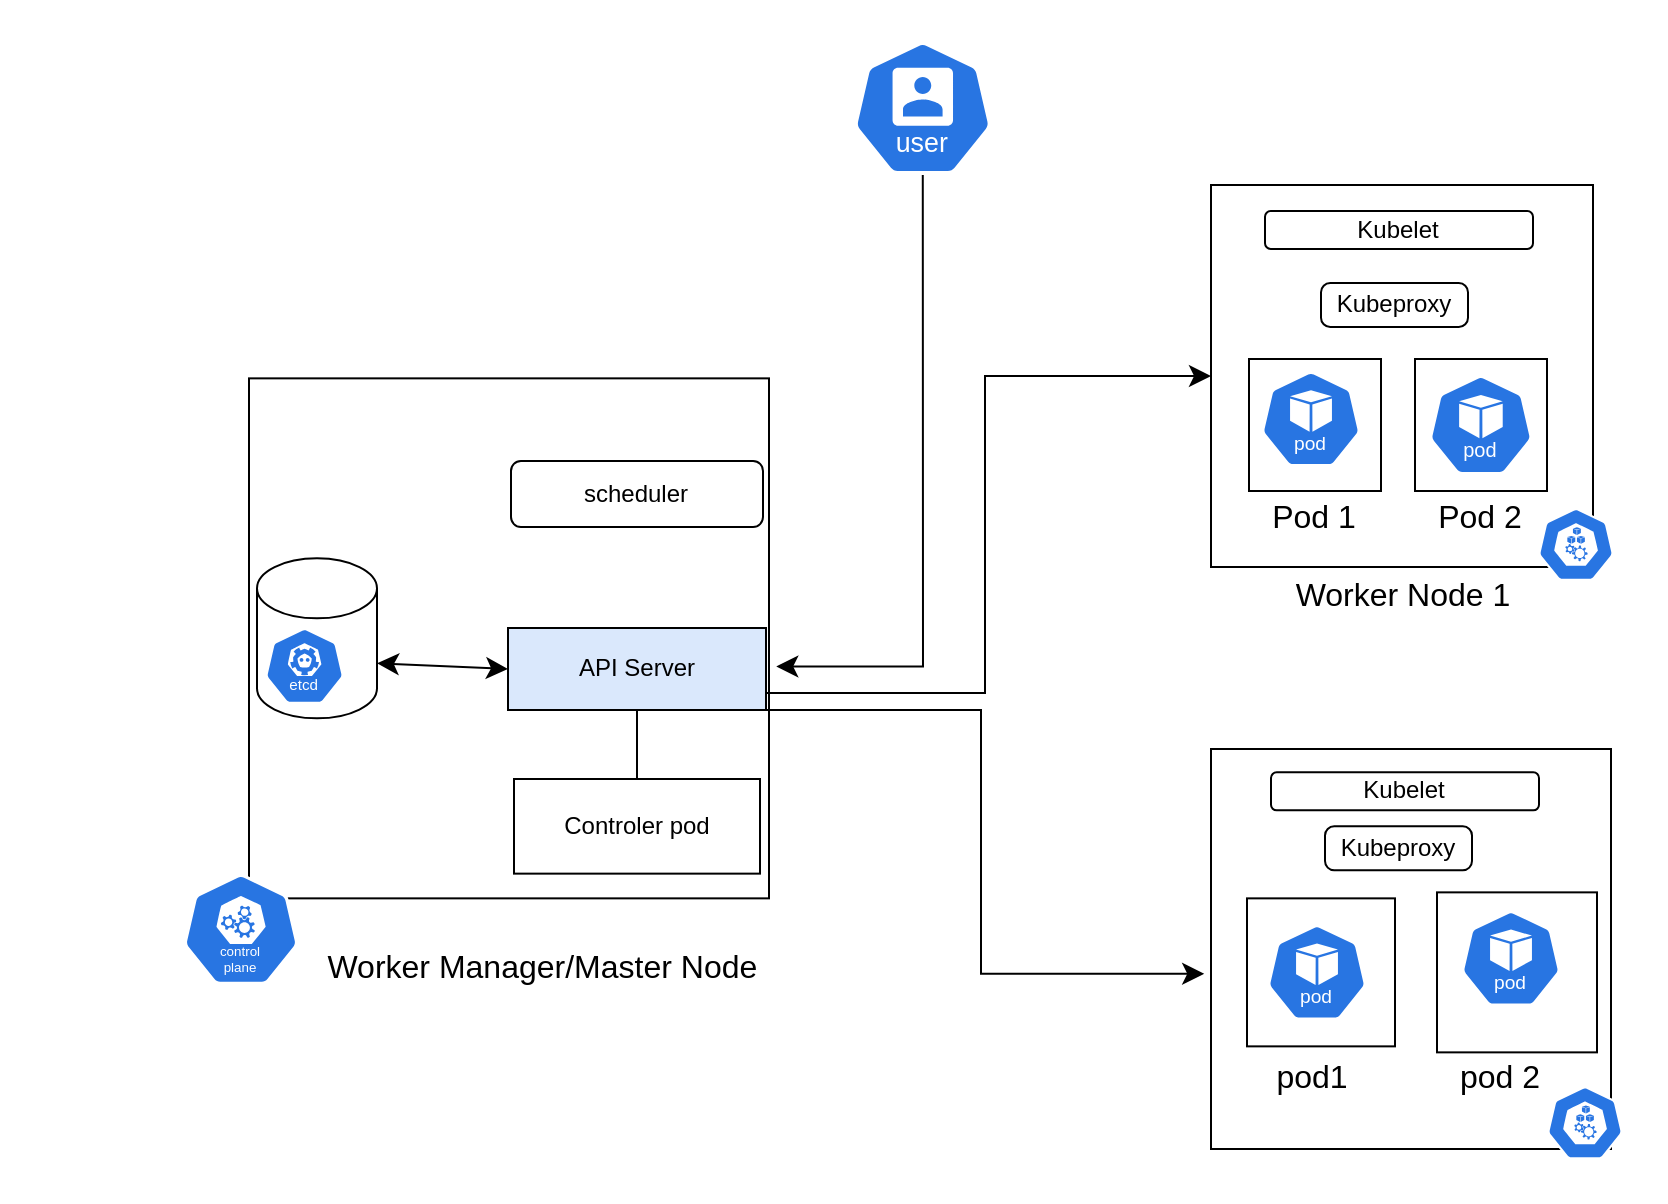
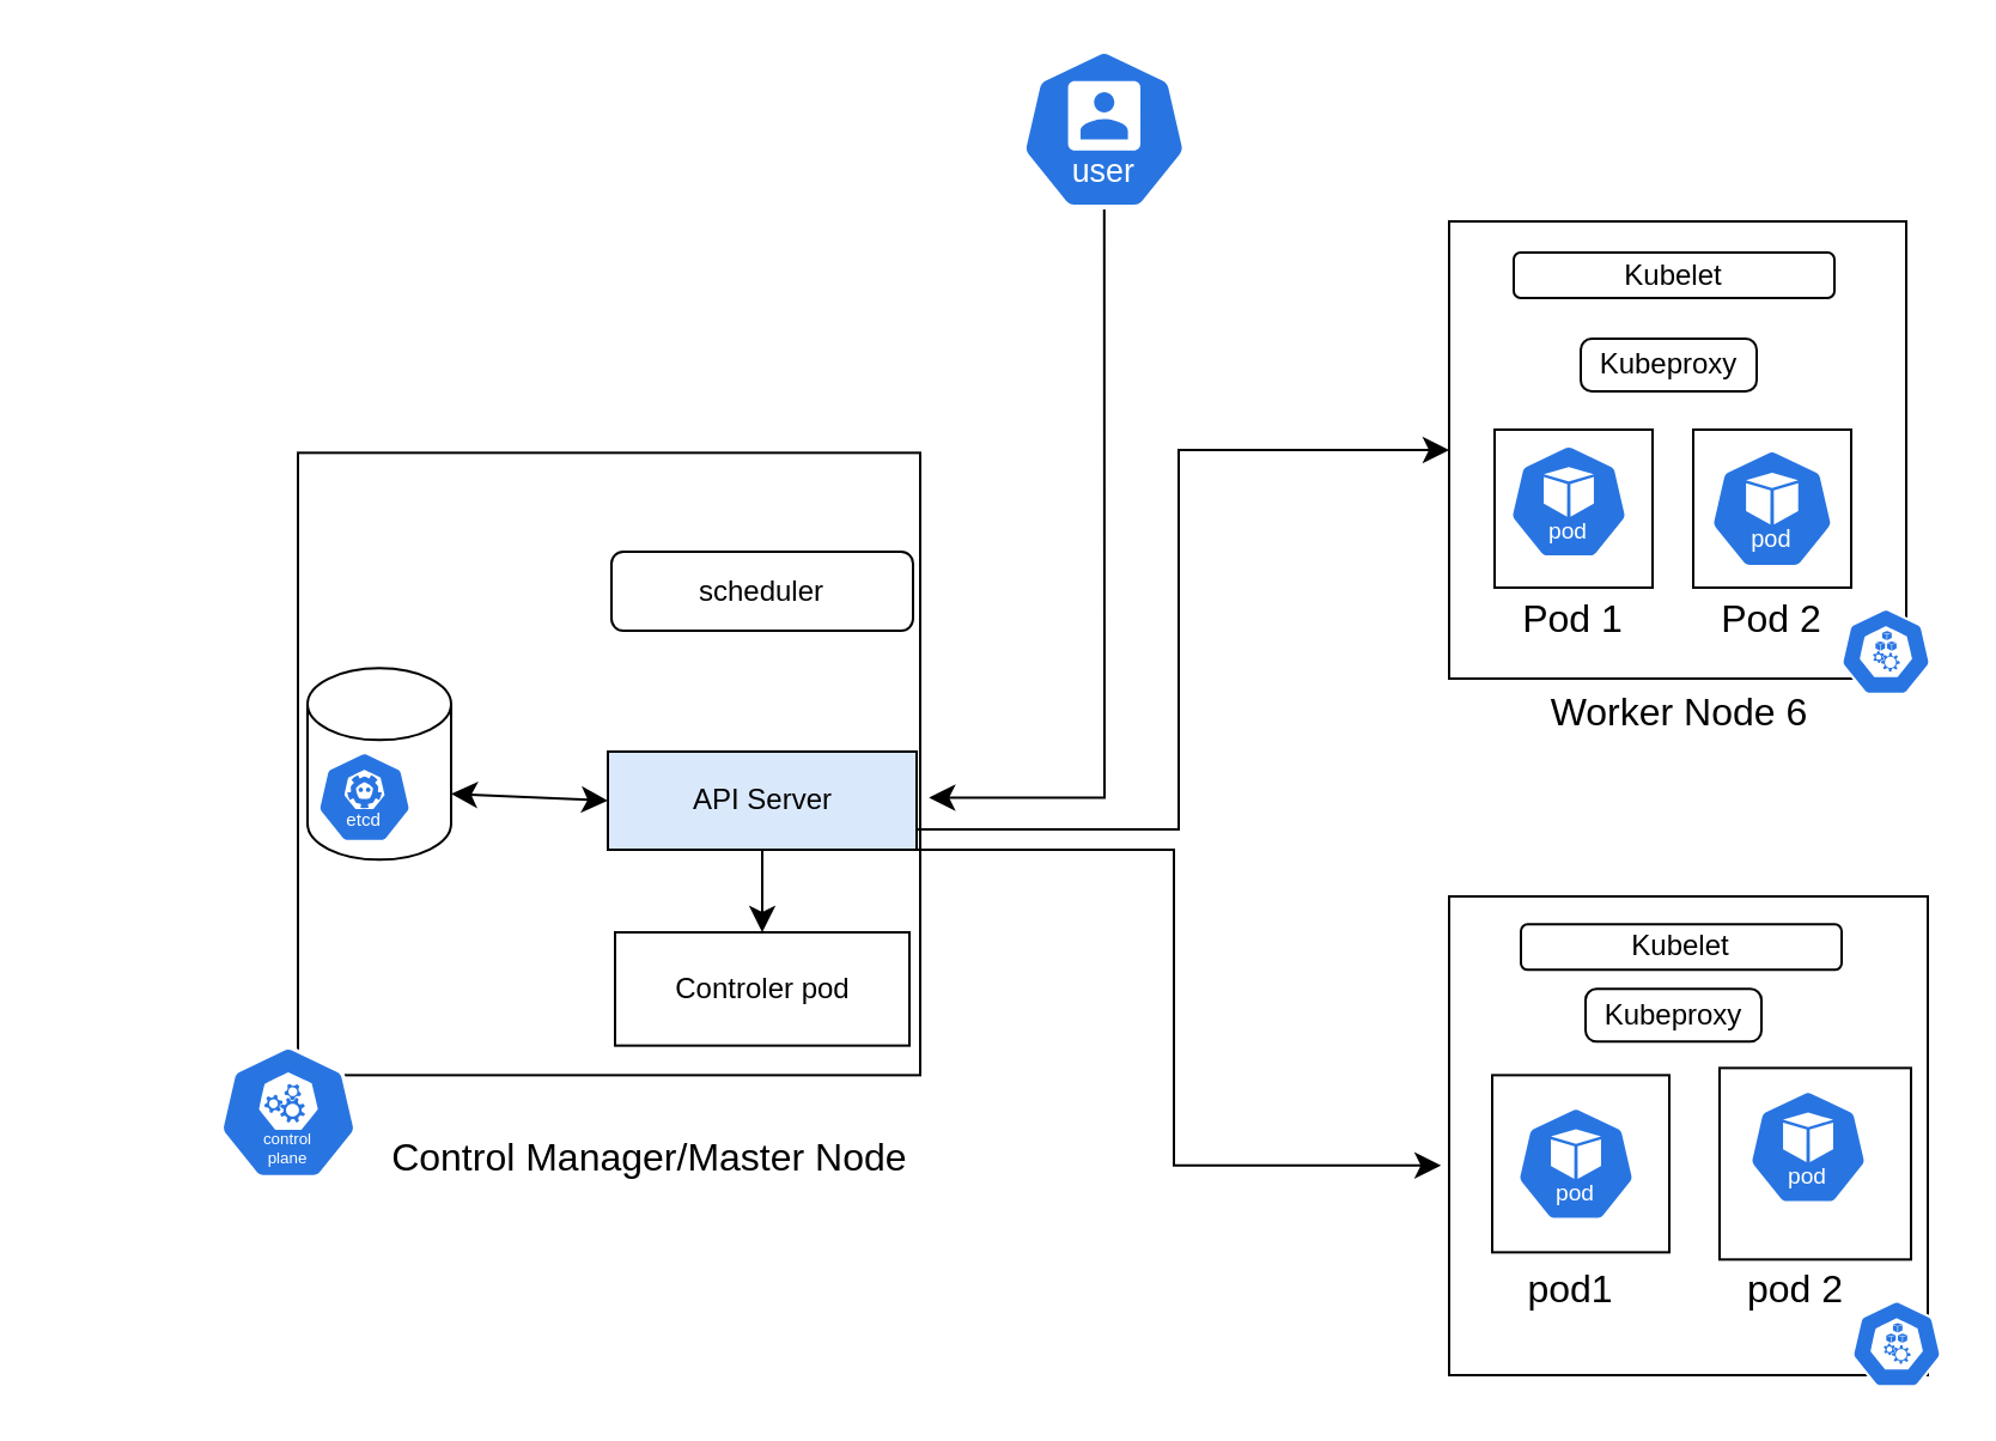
  <mxCell id="0" />
  <mxCell id="1" parent="0" />
  <mxCell id="2" value="" style="whiteSpace=wrap;html=1;aspect=fixed;" vertex="1" parent="1"><mxGeometry x="124" y="188.68" width="260" height="260" as="geometry" /></mxCell>
  <mxCell id="3" value="etcd" style="shape=cylinder3;whiteSpace=wrap;html=1;boundedLbl=1;backgroundOutline=1;size=15;" vertex="1" parent="1"><mxGeometry x="128" y="278.68" width="60" height="80" as="geometry" /></mxCell>
  <mxCell id="4" value="Controler pod" style="rounded=0;whiteSpace=wrap;html=1;" vertex="1" parent="1"><mxGeometry x="256.5" y="389" width="123" height="47.32" as="geometry" /></mxCell>
- <mxCell id="5" style="edgeStyle=none;curved=1;rounded=0;orthogonalLoop=1;jettySize=auto;html=1;exitX=0.5;exitY=1;exitDx=0;exitDy=0;entryX=0.5;entryY=0;entryDx=0;entryDy=0;fontSize=12;startSize=8;endSize=8;endArrow=none;" edge="1" parent="1" source="6" target="4"><mxGeometry relative="1" as="geometry" /></mxCell>
+ <mxCell id="5" style="edgeStyle=none;curved=1;rounded=0;orthogonalLoop=1;jettySize=auto;html=1;exitX=0.5;exitY=1;exitDx=0;exitDy=0;entryX=0.5;entryY=0;entryDx=0;entryDy=0;fontSize=12;startSize=8;endSize=8;" edge="1" parent="1" source="6" target="4"><mxGeometry relative="1" as="geometry" /></mxCell>
  <mxCell id="6" value="API Server" style="rounded=0;whiteSpace=wrap;html=1;fillColor=#dae8fc;" vertex="1" parent="1"><mxGeometry x="253.5" y="313.5" width="129" height="41" as="geometry" /></mxCell>
  <mxCell id="7" value="scheduler" style="whiteSpace=wrap;html=1;rounded=1;" vertex="1" parent="1"><mxGeometry x="255" y="230" width="126" height="33" as="geometry" /></mxCell>
  <mxCell id="8" value="" style="endArrow=classic;startArrow=classic;html=1;rounded=0;fontSize=12;startSize=8;endSize=8;curved=1;entryX=1;entryY=0;entryDx=0;entryDy=52.5;entryPerimeter=0;exitX=0;exitY=0.5;exitDx=0;exitDy=0;" edge="1" parent="1" source="6" target="3"><mxGeometry width="50" height="50" relative="1" as="geometry"><mxPoint x="259" y="355.57" as="sourcePoint" /><mxPoint x="129" y="319.07" as="targetPoint" /></mxGeometry></mxCell>
  <mxCell id="9" value="" style="whiteSpace=wrap;html=1;aspect=fixed;" vertex="1" parent="1"><mxGeometry x="605" y="374" width="200" height="200" as="geometry" /></mxCell>
  <mxCell id="10" value="" style="whiteSpace=wrap;html=1;aspect=fixed;" vertex="1" parent="1"><mxGeometry x="605" y="92" width="191" height="191" as="geometry" /></mxCell>
- <mxCell id="11" value="&amp;nbsp; &amp;nbsp; &amp;nbsp; &amp;nbsp; &amp;nbsp; &amp;nbsp; &amp;nbsp; &amp;nbsp; &amp;nbsp; &amp;nbsp; &amp;nbsp; &amp;nbsp; &amp;nbsp; &amp;nbsp; &amp;nbsp; Worker Manager/Master Node" style="text;html=1;align=center;verticalAlign=middle;resizable=0;points=[];autosize=1;strokeColor=none;fillColor=none;fontSize=16;" vertex="1" parent="1"><mxGeometry x="20" y="467" width="367" height="31" as="geometry" /></mxCell>
- <mxCell id="12" value="Worker Node 1" style="text;html=1;align=center;verticalAlign=middle;resizable=0;points=[];autosize=1;strokeColor=none;fillColor=none;fontSize=16;" vertex="1" parent="1"><mxGeometry x="638" y="281" width="125" height="31" as="geometry" /></mxCell>
+ <mxCell id="11" value="&amp;nbsp; &amp;nbsp; &amp;nbsp; &amp;nbsp; &amp;nbsp; &amp;nbsp; &amp;nbsp; &amp;nbsp; &amp;nbsp; &amp;nbsp; &amp;nbsp; &amp;nbsp; &amp;nbsp; &amp;nbsp; &amp;nbsp; Control Manager/Master Node" style="text;html=1;align=center;verticalAlign=middle;resizable=0;points=[];autosize=1;strokeColor=none;fillColor=none;fontSize=16;" vertex="1" parent="1"><mxGeometry x="20" y="467" width="367" height="31" as="geometry" /></mxCell>
+ <mxCell id="12" value="Worker Node 6" style="text;html=1;align=center;verticalAlign=middle;resizable=0;points=[];autosize=1;strokeColor=none;fillColor=none;fontSize=16;" vertex="1" parent="1"><mxGeometry x="638" y="281" width="125" height="31" as="geometry" /></mxCell>
  <mxCell id="13" value="Kubelet" style="rounded=1;whiteSpace=wrap;html=1;" vertex="1" parent="1"><mxGeometry x="632" y="105" width="134" height="19" as="geometry" /></mxCell>
  <mxCell id="14" value="Kubeproxy" style="rounded=1;whiteSpace=wrap;html=1;arcSize=21;" vertex="1" parent="1"><mxGeometry x="660" y="141" width="73.5" height="22" as="geometry" /></mxCell>
  <mxCell id="15" value="" style="whiteSpace=wrap;html=1;aspect=fixed;" vertex="1" parent="1"><mxGeometry x="624" y="179" width="66" height="66" as="geometry" /></mxCell>
  <mxCell id="16" value="" style="whiteSpace=wrap;html=1;aspect=fixed;" vertex="1" parent="1"><mxGeometry x="707" y="179" width="66" height="66" as="geometry" /></mxCell>
  <mxCell id="17" value="Kubelet" style="rounded=1;whiteSpace=wrap;html=1;" vertex="1" parent="1"><mxGeometry x="635" y="385.68" width="134" height="19" as="geometry" /></mxCell>
  <mxCell id="18" value="Kubeproxy" style="rounded=1;whiteSpace=wrap;html=1;arcSize=21;" vertex="1" parent="1"><mxGeometry x="662" y="412.68" width="73.5" height="22" as="geometry" /></mxCell>
  <mxCell id="19" value="" style="whiteSpace=wrap;html=1;aspect=fixed;" vertex="1" parent="1"><mxGeometry x="718" y="445.68" width="80" height="80" as="geometry" /></mxCell>
  <mxCell id="20" value="" style="whiteSpace=wrap;html=1;aspect=fixed;" vertex="1" parent="1"><mxGeometry x="623" y="448.68" width="74" height="74" as="geometry" /></mxCell>
  <mxCell id="21" value="Pod 1" style="text;html=1;align=center;verticalAlign=middle;whiteSpace=wrap;rounded=0;fontSize=16;" vertex="1" parent="1"><mxGeometry x="627" y="243" width="60" height="30" as="geometry" /></mxCell>
  <mxCell id="22" value="Pod 2" style="text;html=1;align=center;verticalAlign=middle;whiteSpace=wrap;rounded=0;fontSize=16;" vertex="1" parent="1"><mxGeometry x="710" y="243" width="60" height="30" as="geometry" /></mxCell>
  <mxCell id="23" value="pod1" style="text;html=1;align=center;verticalAlign=middle;whiteSpace=wrap;rounded=0;fontSize=16;" vertex="1" parent="1"><mxGeometry x="626" y="522.68" width="60" height="30" as="geometry" /></mxCell>
  <mxCell id="24" value="pod 2" style="text;html=1;align=center;verticalAlign=middle;whiteSpace=wrap;rounded=0;fontSize=16;" vertex="1" parent="1"><mxGeometry x="720" y="522.68" width="60" height="30" as="geometry" /></mxCell>
  <mxCell id="25" value="" style="aspect=fixed;sketch=0;html=1;dashed=0;whitespace=wrap;verticalLabelPosition=bottom;verticalAlign=top;fillColor=#2875E2;strokeColor=#ffffff;points=[[0.005,0.63,0],[0.1,0.2,0],[0.9,0.2,0],[0.5,0,0],[0.995,0.63,0],[0.72,0.99,0],[0.5,1,0],[0.28,0.99,0]];shape=mxgraph.kubernetes.icon2;kubernetesLabel=1;prIcon=pod" vertex="1" parent="1"><mxGeometry x="630" y="185" width="50" height="48" as="geometry" /></mxCell>
  <mxCell id="26" value="" style="aspect=fixed;sketch=0;html=1;dashed=0;whitespace=wrap;verticalLabelPosition=bottom;verticalAlign=top;fillColor=#2875E2;strokeColor=#ffffff;points=[[0.005,0.63,0],[0.1,0.2,0],[0.9,0.2,0],[0.5,0,0],[0.995,0.63,0],[0.72,0.99,0],[0.5,1,0],[0.28,0.99,0]];shape=mxgraph.kubernetes.icon2;kubernetesLabel=1;prIcon=pod" vertex="1" parent="1"><mxGeometry x="713.92" y="187" width="52.08" height="50" as="geometry" /></mxCell>
  <mxCell id="27" value="" style="aspect=fixed;sketch=0;html=1;dashed=0;whitespace=wrap;verticalLabelPosition=bottom;verticalAlign=top;fillColor=#2875E2;strokeColor=#ffffff;points=[[0.005,0.63,0],[0.1,0.2,0],[0.9,0.2,0],[0.5,0,0],[0.995,0.63,0],[0.72,0.99,0],[0.5,1,0],[0.28,0.99,0]];shape=mxgraph.kubernetes.icon2;kubernetesLabel=1;prIcon=pod" vertex="1" parent="1"><mxGeometry x="730" y="454.68" width="50" height="48" as="geometry" /></mxCell>
  <mxCell id="28" value="" style="aspect=fixed;sketch=0;html=1;dashed=0;whitespace=wrap;verticalLabelPosition=bottom;verticalAlign=top;fillColor=#2875E2;strokeColor=#ffffff;points=[[0.005,0.63,0],[0.1,0.2,0],[0.9,0.2,0],[0.5,0,0],[0.995,0.63,0],[0.72,0.99,0],[0.5,1,0],[0.28,0.99,0]];shape=mxgraph.kubernetes.icon2;kubernetesLabel=1;prIcon=pod" vertex="1" parent="1"><mxGeometry x="633" y="461.68" width="50" height="48" as="geometry" /></mxCell>
  <mxCell id="29" value="" style="aspect=fixed;sketch=0;html=1;dashed=0;whitespace=wrap;verticalLabelPosition=bottom;verticalAlign=top;fillColor=#2875E2;strokeColor=#ffffff;points=[[0.005,0.63,0],[0.1,0.2,0],[0.9,0.2,0],[0.5,0,0],[0.995,0.63,0],[0.72,0.99,0],[0.5,1,0],[0.28,0.99,0]];shape=mxgraph.kubernetes.icon2;prIcon=node" vertex="1" parent="1"><mxGeometry x="768.5" y="253.5" width="38.02" height="36.5" as="geometry" /></mxCell>
  <mxCell id="30" value="" style="aspect=fixed;sketch=0;html=1;dashed=0;whitespace=wrap;verticalLabelPosition=bottom;verticalAlign=top;fillColor=#2875E2;strokeColor=#ffffff;points=[[0.005,0.63,0],[0.1,0.2,0],[0.9,0.2,0],[0.5,0,0],[0.995,0.63,0],[0.72,0.99,0],[0.5,1,0],[0.28,0.99,0]];shape=mxgraph.kubernetes.icon2;prIcon=node" vertex="1" parent="1"><mxGeometry x="773" y="542.68" width="38.02" height="36.5" as="geometry" /></mxCell>
  <mxCell id="31" value="" style="aspect=fixed;sketch=0;html=1;dashed=0;whitespace=wrap;verticalLabelPosition=bottom;verticalAlign=top;fillColor=#2875E2;strokeColor=#ffffff;points=[[0.005,0.63,0],[0.1,0.2,0],[0.9,0.2,0],[0.5,0,0],[0.995,0.63,0],[0.72,0.99,0],[0.5,1,0],[0.28,0.99,0]];shape=mxgraph.kubernetes.icon2;kubernetesLabel=1;prIcon=control_plane" vertex="1" parent="1"><mxGeometry x="91" y="436.32" width="58" height="55.68" as="geometry" /></mxCell>
  <mxCell id="32" value="" style="aspect=fixed;sketch=0;html=1;dashed=0;whitespace=wrap;verticalLabelPosition=bottom;verticalAlign=top;fillColor=#2875E2;strokeColor=#ffffff;points=[[0.005,0.63,0],[0.1,0.2,0],[0.9,0.2,0],[0.5,0,0],[0.995,0.63,0],[0.72,0.99,0],[0.5,1,0],[0.28,0.99,0]];shape=mxgraph.kubernetes.icon2;kubernetesLabel=1;prIcon=etcd" vertex="1" parent="1"><mxGeometry x="132" y="313.5" width="39.58" height="38" as="geometry" /></mxCell>
  <mxCell id="33" value="" style="aspect=fixed;sketch=0;html=1;dashed=0;whitespace=wrap;verticalLabelPosition=bottom;verticalAlign=top;fillColor=#2875E2;strokeColor=#ffffff;points=[[0.005,0.63,0],[0.1,0.2,0],[0.9,0.2,0],[0.5,0,0],[0.995,0.63,0],[0.72,0.99,0],[0.5,1,0],[0.28,0.99,0]];shape=mxgraph.kubernetes.icon2;kubernetesLabel=1;prIcon=user" vertex="1" parent="1"><mxGeometry x="426" y="20" width="69.79" height="67" as="geometry" /></mxCell>
  <mxCell id="34" value="" style="edgeStyle=elbowEdgeStyle;elbow=horizontal;endArrow=classic;html=1;curved=0;rounded=0;endSize=8;startSize=8;fontSize=12;exitX=0.5;exitY=1;exitDx=0;exitDy=0;exitPerimeter=0;entryX=1.014;entryY=0.554;entryDx=0;entryDy=0;entryPerimeter=0;" edge="1" parent="1" source="33" target="2"><mxGeometry width="50" height="50" relative="1" as="geometry"><mxPoint x="465" y="358" as="sourcePoint" /><mxPoint x="391" y="354" as="targetPoint" /><Array as="points"><mxPoint x="461" y="109" /><mxPoint x="434" y="347" /><mxPoint x="434" y="325" /><mxPoint x="465" y="234" /></Array></mxGeometry></mxCell>
  <mxCell id="35" value="" style="edgeStyle=elbowEdgeStyle;elbow=horizontal;endArrow=classic;html=1;curved=0;rounded=0;endSize=8;startSize=8;fontSize=12;entryX=0;entryY=0.5;entryDx=0;entryDy=0;" edge="1" parent="1" target="10"><mxGeometry width="50" height="50" relative="1" as="geometry"><mxPoint x="382" y="346" as="sourcePoint" /><mxPoint x="437" y="305" as="targetPoint" /><Array as="points"><mxPoint x="492" y="341" /></Array></mxGeometry></mxCell>
  <mxCell id="36" value="" style="edgeStyle=elbowEdgeStyle;elbow=horizontal;endArrow=classic;html=1;curved=0;rounded=0;endSize=8;startSize=8;fontSize=12;exitX=1;exitY=1;exitDx=0;exitDy=0;entryX=-0.017;entryY=0.562;entryDx=0;entryDy=0;entryPerimeter=0;" edge="1" parent="1" source="6" target="9"><mxGeometry width="50" height="50" relative="1" as="geometry"><mxPoint x="479" y="413" as="sourcePoint" /><mxPoint x="529" y="363" as="targetPoint" /><Array as="points"><mxPoint x="490" y="425" /></Array></mxGeometry></mxCell>
